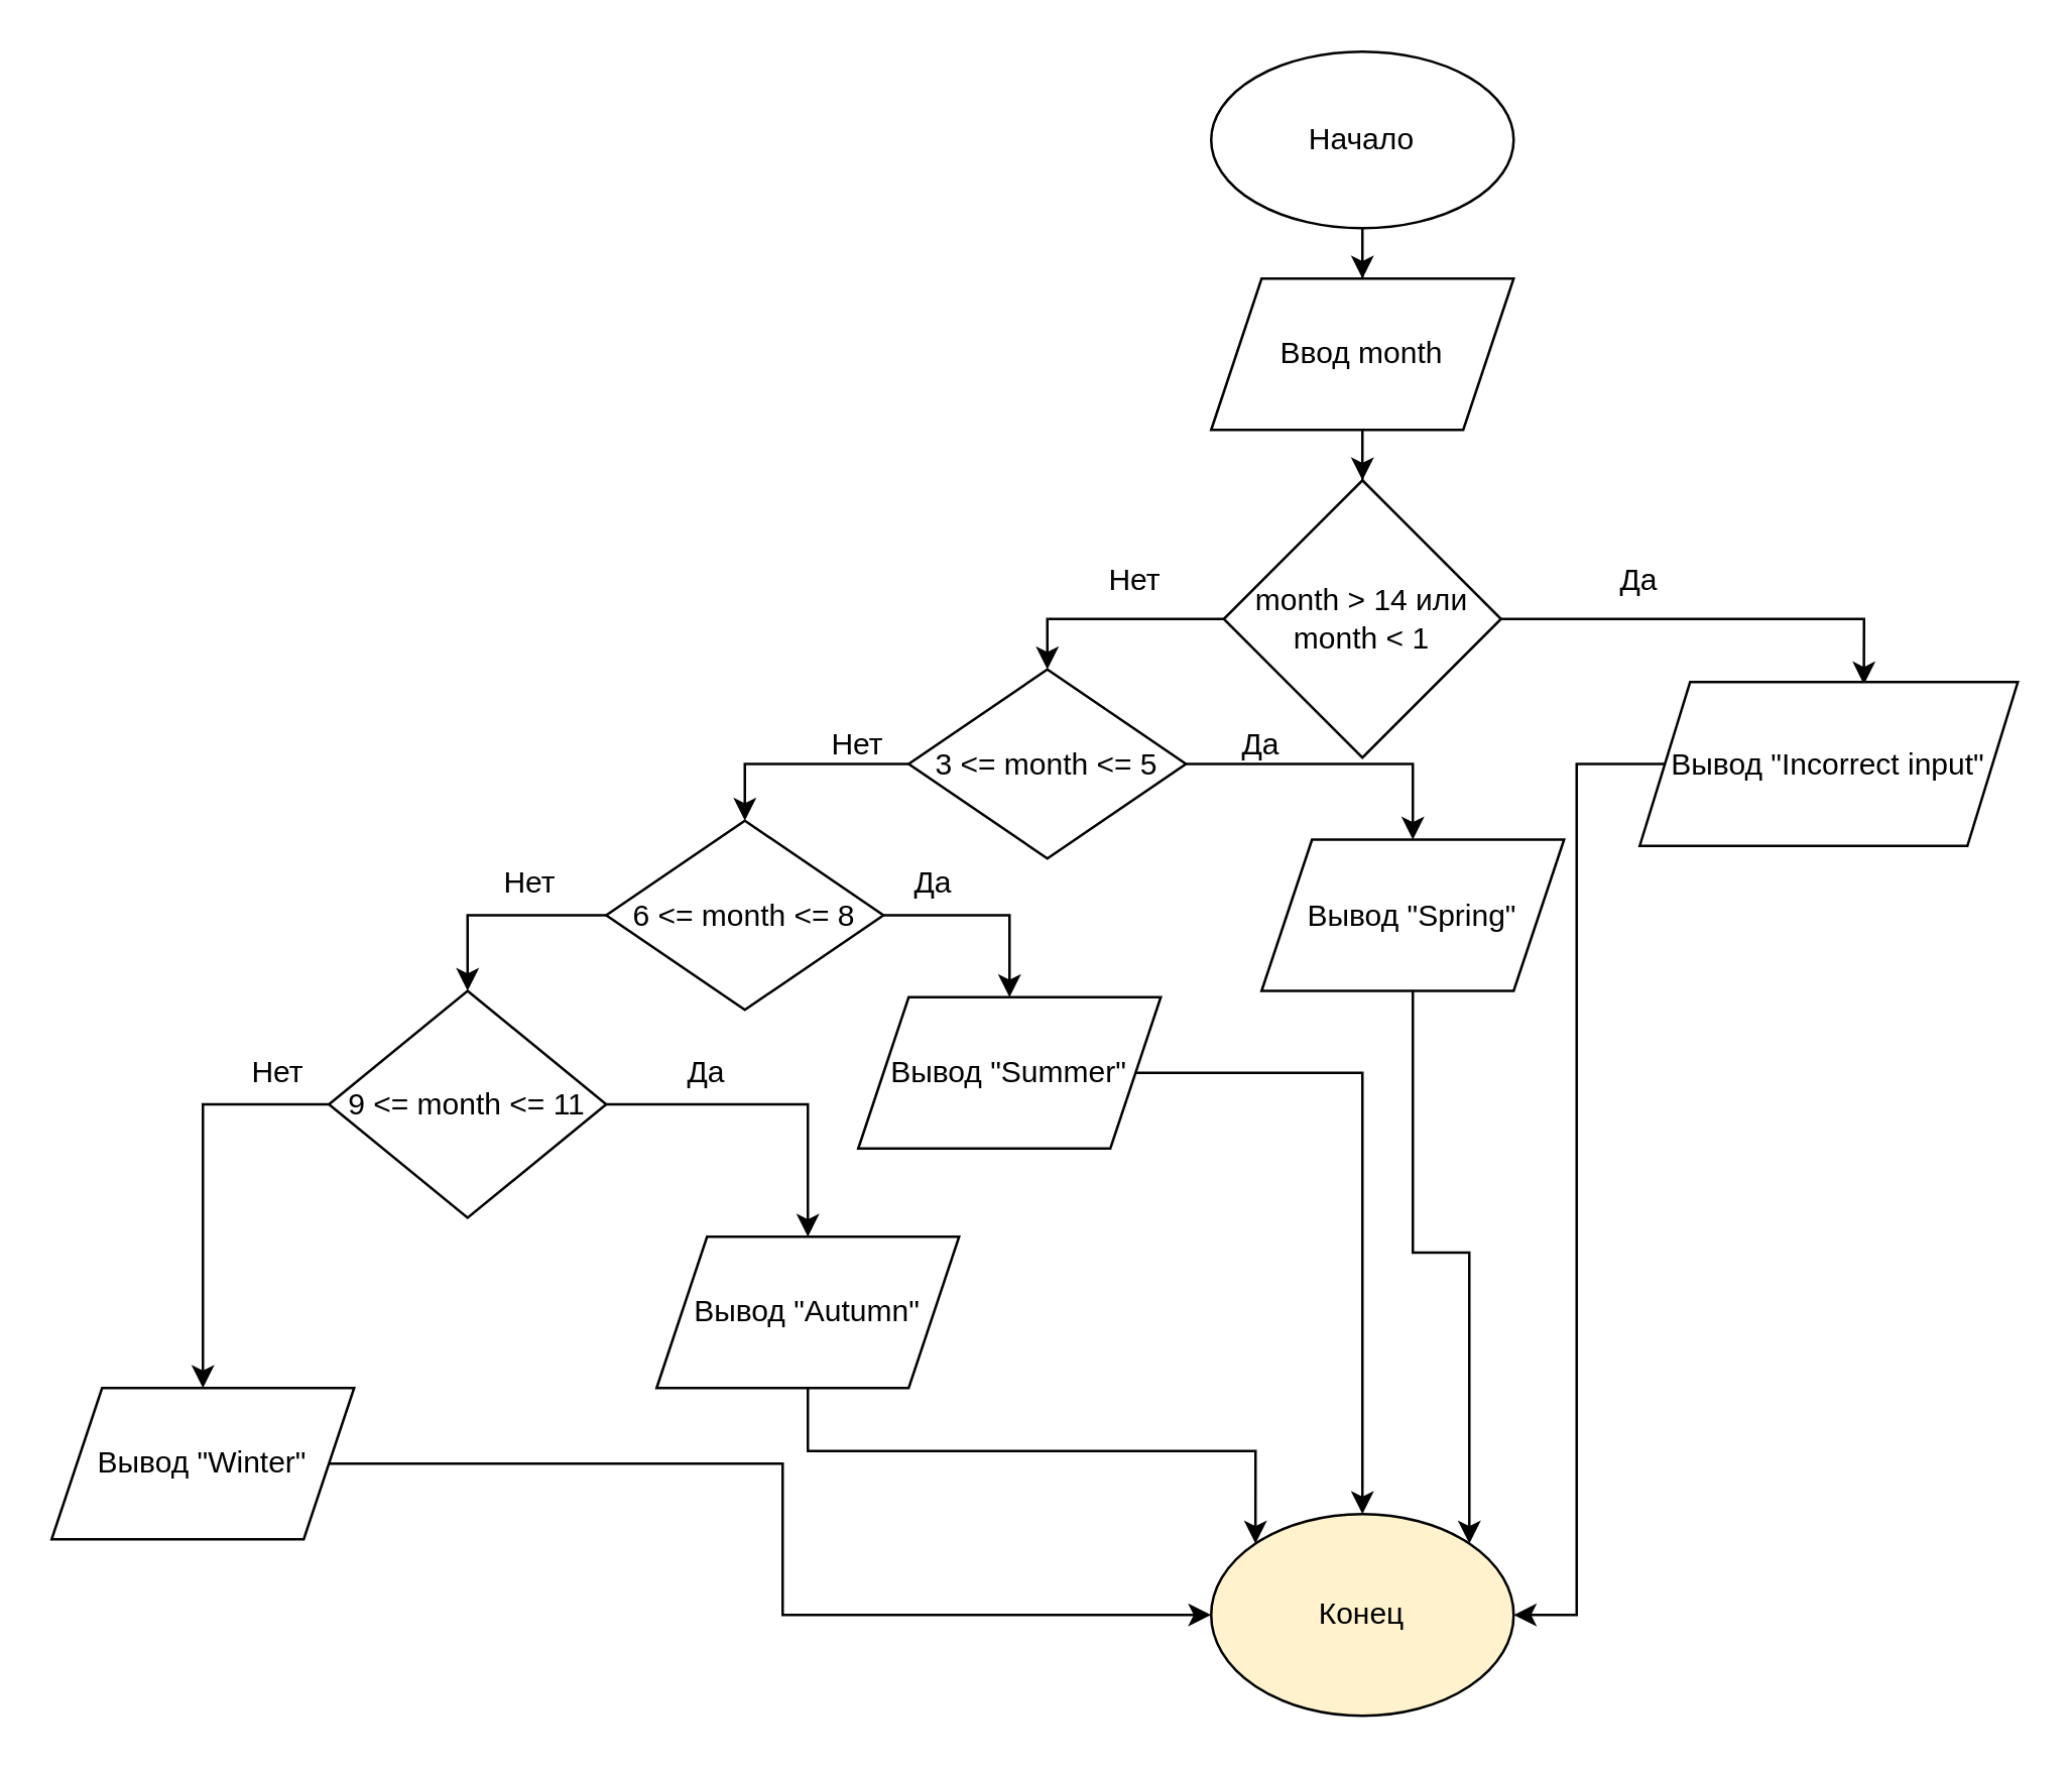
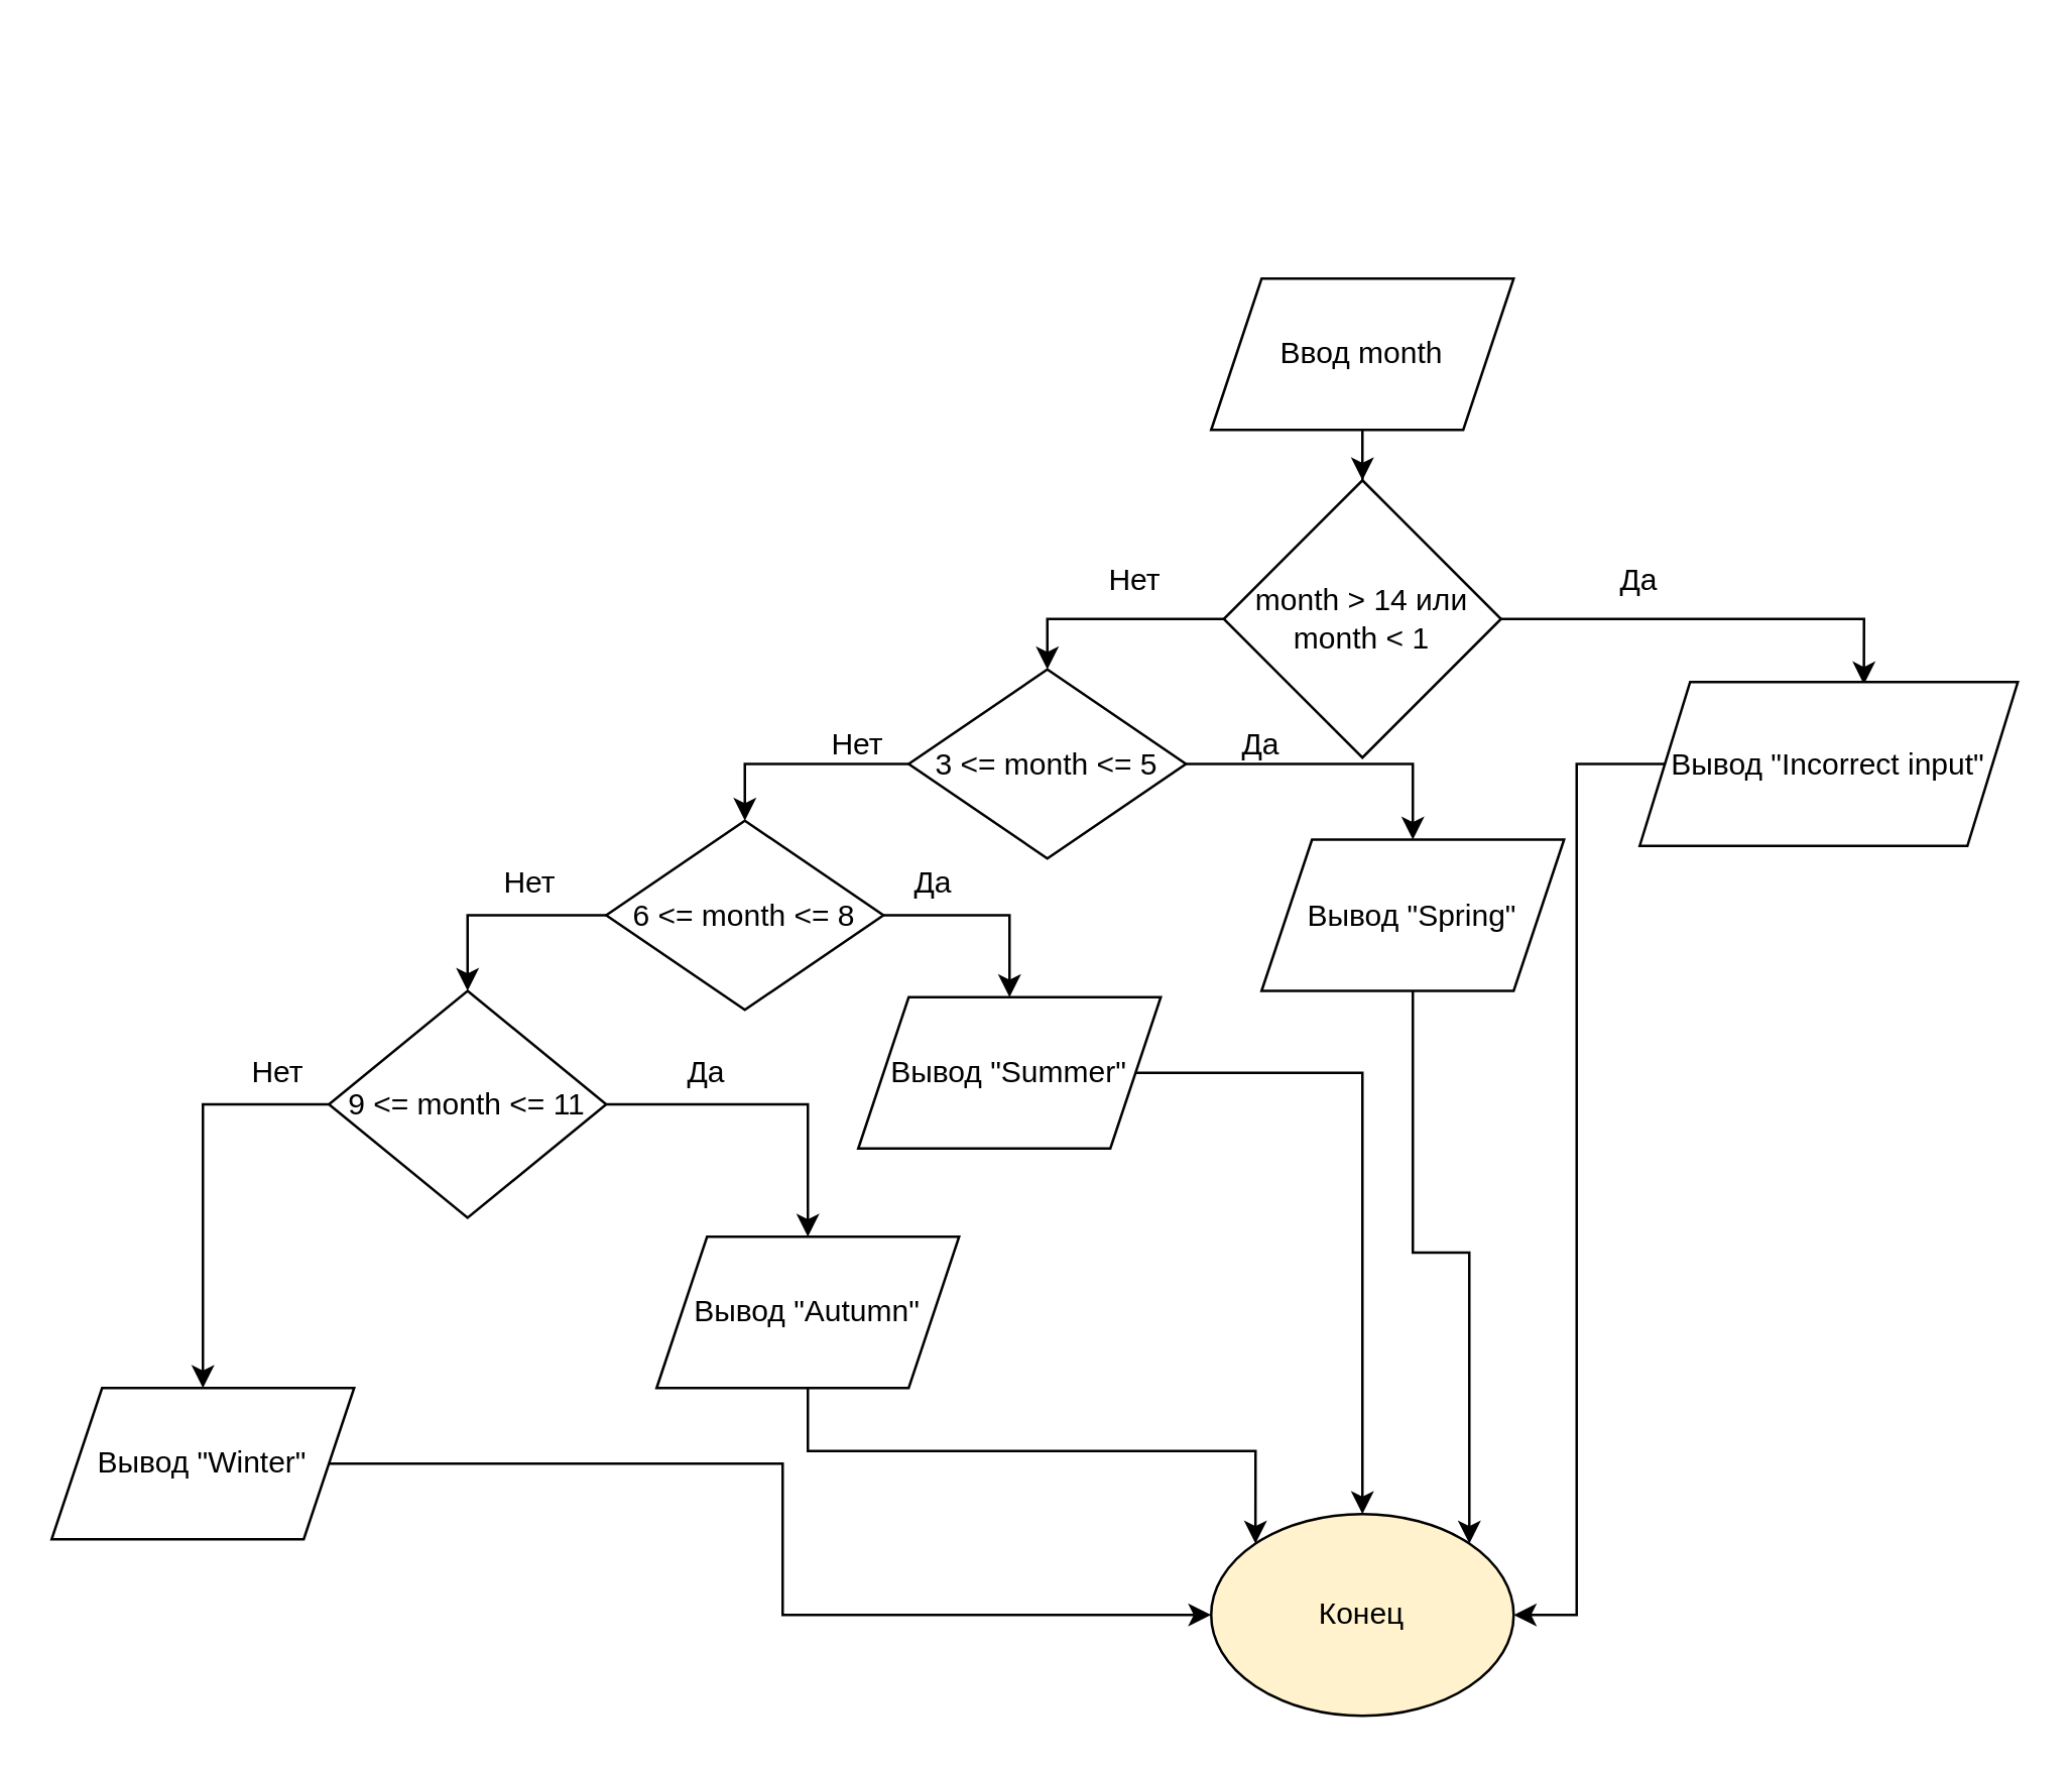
  <mxCell id="0" />
  <mxCell id="1" parent="0" />
- <mxCell id="2" style="edgeStyle=orthogonalEdgeStyle;rounded=0;orthogonalLoop=1;jettySize=auto;html=1;" edge="1" parent="1" source="3" target="5"><mxGeometry relative="1" as="geometry" /></mxCell>
- <mxCell id="3" value="Начало" style="ellipse;whiteSpace=wrap;html=1;" vertex="1" parent="1"><mxGeometry x="480" y="20" width="120" height="70" as="geometry" /></mxCell>
  <mxCell id="4" value="" style="edgeStyle=orthogonalEdgeStyle;rounded=0;orthogonalLoop=1;jettySize=auto;html=1;" edge="1" parent="1" source="5" target="17"><mxGeometry relative="1" as="geometry" /></mxCell>
  <mxCell id="5" value="Ввод month" style="shape=parallelogram;perimeter=parallelogramPerimeter;whiteSpace=wrap;html=1;fixedSize=1;" vertex="1" parent="1"><mxGeometry x="480" y="110" width="120" height="60" as="geometry" /></mxCell>
  <mxCell id="6" style="edgeStyle=orthogonalEdgeStyle;rounded=0;orthogonalLoop=1;jettySize=auto;html=1;exitX=1;exitY=0.5;exitDx=0;exitDy=0;entryX=0.5;entryY=0;entryDx=0;entryDy=0;" edge="1" parent="1" source="8" target="28"><mxGeometry relative="1" as="geometry" /></mxCell>
  <mxCell id="7" style="edgeStyle=orthogonalEdgeStyle;rounded=0;orthogonalLoop=1;jettySize=auto;html=1;exitX=0;exitY=0.5;exitDx=0;exitDy=0;entryX=0.5;entryY=0;entryDx=0;entryDy=0;" edge="1" parent="1" source="8" target="11"><mxGeometry relative="1" as="geometry" /></mxCell>
  <mxCell id="8" value="6 &amp;lt;= month &amp;lt;= 8" style="rhombus;whiteSpace=wrap;html=1;" vertex="1" parent="1"><mxGeometry x="240" y="325" width="110" height="75" as="geometry" /></mxCell>
  <mxCell id="9" style="edgeStyle=orthogonalEdgeStyle;rounded=0;orthogonalLoop=1;jettySize=auto;html=1;exitX=1;exitY=0.5;exitDx=0;exitDy=0;entryX=0.5;entryY=0;entryDx=0;entryDy=0;" edge="1" parent="1" source="11" target="30"><mxGeometry relative="1" as="geometry" /></mxCell>
  <mxCell id="10" style="edgeStyle=orthogonalEdgeStyle;rounded=0;orthogonalLoop=1;jettySize=auto;html=1;exitX=0;exitY=0.5;exitDx=0;exitDy=0;entryX=0.5;entryY=0;entryDx=0;entryDy=0;" edge="1" parent="1" source="11" target="32"><mxGeometry relative="1" as="geometry" /></mxCell>
  <mxCell id="11" value="9 &amp;lt;= month &amp;lt;= 11" style="rhombus;whiteSpace=wrap;html=1;" vertex="1" parent="1"><mxGeometry x="130" y="392.5" width="110" height="90" as="geometry" /></mxCell>
  <mxCell id="12" style="edgeStyle=orthogonalEdgeStyle;rounded=0;orthogonalLoop=1;jettySize=auto;html=1;exitX=1;exitY=0.5;exitDx=0;exitDy=0;entryX=0.5;entryY=0;entryDx=0;entryDy=0;" edge="1" parent="1" source="14" target="23"><mxGeometry relative="1" as="geometry" /></mxCell>
  <mxCell id="13" style="edgeStyle=orthogonalEdgeStyle;rounded=0;orthogonalLoop=1;jettySize=auto;html=1;entryX=0.5;entryY=0;entryDx=0;entryDy=0;" edge="1" parent="1" source="14" target="8"><mxGeometry relative="1" as="geometry" /></mxCell>
  <mxCell id="14" value="3 &amp;lt;= month &amp;lt;= 5" style="rhombus;whiteSpace=wrap;html=1;" vertex="1" parent="1"><mxGeometry x="360" y="265" width="110" height="75" as="geometry" /></mxCell>
  <mxCell id="15" style="edgeStyle=orthogonalEdgeStyle;rounded=0;orthogonalLoop=1;jettySize=auto;html=1;exitX=0;exitY=0.5;exitDx=0;exitDy=0;entryX=0.5;entryY=0;entryDx=0;entryDy=0;" edge="1" parent="1" source="17" target="14"><mxGeometry relative="1" as="geometry" /></mxCell>
  <mxCell id="16" style="edgeStyle=orthogonalEdgeStyle;rounded=0;orthogonalLoop=1;jettySize=auto;html=1;entryX=0.593;entryY=0.015;entryDx=0;entryDy=0;entryPerimeter=0;" edge="1" parent="1" source="17" target="19"><mxGeometry relative="1" as="geometry" /></mxCell>
  <mxCell id="17" value="month &amp;gt; 14 или month &amp;lt; 1" style="rhombus;whiteSpace=wrap;html=1;" vertex="1" parent="1"><mxGeometry x="485" y="190" width="110" height="110" as="geometry" /></mxCell>
  <mxCell id="18" style="edgeStyle=orthogonalEdgeStyle;rounded=0;orthogonalLoop=1;jettySize=auto;html=1;entryX=1;entryY=0.5;entryDx=0;entryDy=0;" edge="1" parent="1" source="19" target="36"><mxGeometry relative="1" as="geometry" /></mxCell>
  <mxCell id="19" value="Вывод &quot;Incorrect input&quot;" style="shape=parallelogram;perimeter=parallelogramPerimeter;whiteSpace=wrap;html=1;fixedSize=1;" vertex="1" parent="1"><mxGeometry x="650" y="270" width="150" height="65" as="geometry" /></mxCell>
  <mxCell id="20" value="Да" style="text;html=1;strokeColor=none;fillColor=none;align=center;verticalAlign=middle;whiteSpace=wrap;rounded=0;" vertex="1" parent="1"><mxGeometry x="620" y="215" width="60" height="30" as="geometry" /></mxCell>
  <mxCell id="21" value="Нет" style="text;html=1;strokeColor=none;fillColor=none;align=center;verticalAlign=middle;whiteSpace=wrap;rounded=0;" vertex="1" parent="1"><mxGeometry x="420" y="215" width="60" height="30" as="geometry" /></mxCell>
  <mxCell id="22" style="edgeStyle=orthogonalEdgeStyle;rounded=0;orthogonalLoop=1;jettySize=auto;html=1;entryX=1;entryY=0;entryDx=0;entryDy=0;" edge="1" parent="1" source="23" target="36"><mxGeometry relative="1" as="geometry" /></mxCell>
  <mxCell id="23" value="Вывод &quot;Spring&quot;" style="shape=parallelogram;perimeter=parallelogramPerimeter;whiteSpace=wrap;html=1;fixedSize=1;" vertex="1" parent="1"><mxGeometry x="500" y="332.5" width="120" height="60" as="geometry" /></mxCell>
  <mxCell id="24" value="Да" style="text;html=1;strokeColor=none;fillColor=none;align=center;verticalAlign=middle;whiteSpace=wrap;rounded=0;" vertex="1" parent="1"><mxGeometry x="470" y="280" width="60" height="30" as="geometry" /></mxCell>
  <mxCell id="25" value="Нет" style="text;html=1;strokeColor=none;fillColor=none;align=center;verticalAlign=middle;whiteSpace=wrap;rounded=0;" vertex="1" parent="1"><mxGeometry x="310" y="280" width="60" height="30" as="geometry" /></mxCell>
  <mxCell id="26" value="Нет" style="text;html=1;strokeColor=none;fillColor=none;align=center;verticalAlign=middle;whiteSpace=wrap;rounded=0;" vertex="1" parent="1"><mxGeometry x="180" y="335" width="60" height="30" as="geometry" /></mxCell>
  <mxCell id="27" style="edgeStyle=orthogonalEdgeStyle;rounded=0;orthogonalLoop=1;jettySize=auto;html=1;entryX=0.5;entryY=0;entryDx=0;entryDy=0;" edge="1" parent="1" source="28" target="36"><mxGeometry relative="1" as="geometry" /></mxCell>
  <mxCell id="28" value="Вывод &quot;Summer&quot;" style="shape=parallelogram;perimeter=parallelogramPerimeter;whiteSpace=wrap;html=1;fixedSize=1;" vertex="1" parent="1"><mxGeometry x="340" y="395" width="120" height="60" as="geometry" /></mxCell>
  <mxCell id="29" style="edgeStyle=orthogonalEdgeStyle;rounded=0;orthogonalLoop=1;jettySize=auto;html=1;exitX=0.5;exitY=1;exitDx=0;exitDy=0;entryX=0;entryY=0;entryDx=0;entryDy=0;" edge="1" parent="1" source="30" target="36"><mxGeometry relative="1" as="geometry" /></mxCell>
  <mxCell id="30" value="Вывод &quot;Autumn&quot;" style="shape=parallelogram;perimeter=parallelogramPerimeter;whiteSpace=wrap;html=1;fixedSize=1;" vertex="1" parent="1"><mxGeometry x="260" y="490" width="120" height="60" as="geometry" /></mxCell>
  <mxCell id="31" style="edgeStyle=orthogonalEdgeStyle;rounded=0;orthogonalLoop=1;jettySize=auto;html=1;entryX=0;entryY=0.5;entryDx=0;entryDy=0;" edge="1" parent="1" source="32" target="36"><mxGeometry relative="1" as="geometry" /></mxCell>
  <mxCell id="32" value="&lt;span&gt;Вывод &quot;Winter&quot;&lt;/span&gt;" style="shape=parallelogram;perimeter=parallelogramPerimeter;whiteSpace=wrap;html=1;fixedSize=1;" vertex="1" parent="1"><mxGeometry y="550" width="120" height="60" as="geometry" x="20" /></mxCell>
  <mxCell id="33" value="Да" style="text;html=1;strokeColor=none;fillColor=none;align=center;verticalAlign=middle;whiteSpace=wrap;rounded=0;" vertex="1" parent="1"><mxGeometry x="340" y="335" width="60" height="30" as="geometry" /></mxCell>
  <mxCell id="34" value="Нет" style="text;html=1;strokeColor=none;fillColor=none;align=center;verticalAlign=middle;whiteSpace=wrap;rounded=0;" vertex="1" parent="1"><mxGeometry x="80" y="410" width="60" height="30" as="geometry" /></mxCell>
  <mxCell id="35" value="Да" style="text;html=1;strokeColor=none;fillColor=none;align=center;verticalAlign=middle;whiteSpace=wrap;rounded=0;" vertex="1" parent="1"><mxGeometry x="250" y="410" width="60" height="30" as="geometry" /></mxCell>
  <mxCell id="36" value="Конец" style="ellipse;whiteSpace=wrap;html=1;fillColor=#fff2cc;" vertex="1" parent="1"><mxGeometry x="480" y="600" width="120" height="80" as="geometry" /></mxCell>
